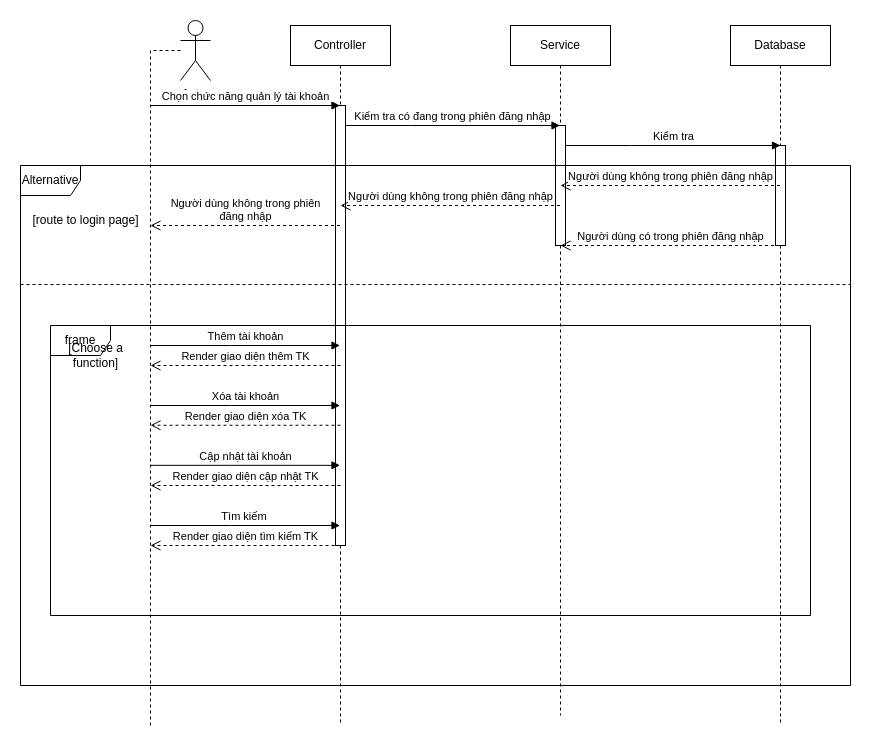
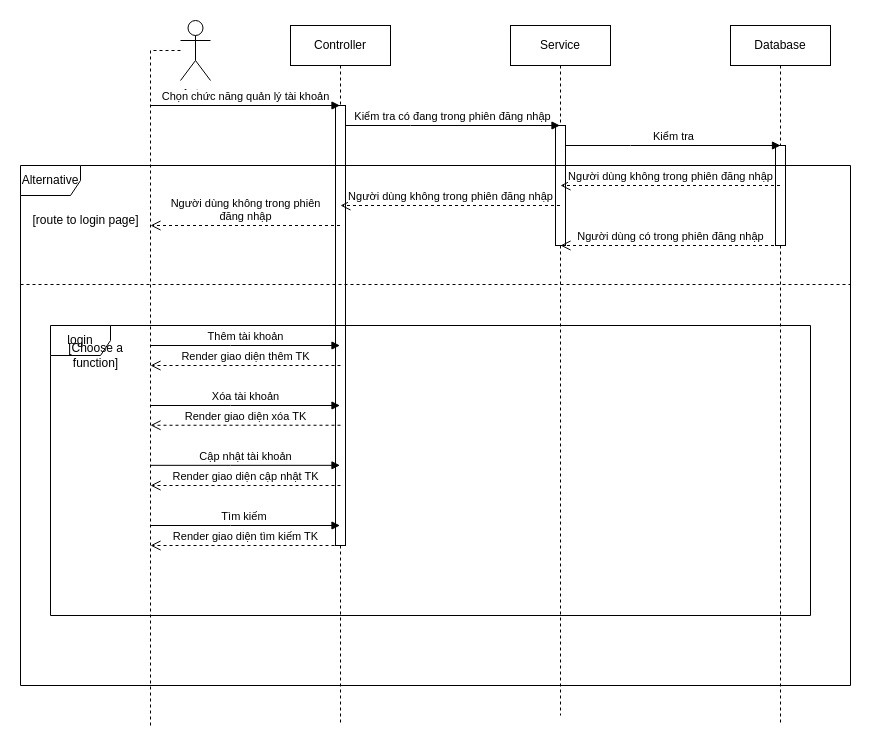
  <mxCell id="0" />
  <mxCell id="1" parent="0" />
  <mxCell id="2" value="Controller" style="shape=umlLifeline;perimeter=lifelinePerimeter;whiteSpace=wrap;html=1;container=1;dropTarget=0;collapsible=0;recursiveResize=0;outlineConnect=0;portConstraint=eastwest;newEdgeStyle={&quot;curved&quot;:0,&quot;rounded&quot;:0};" vertex="1" parent="1"><mxGeometry x="290" y="25" width="100" height="700" as="geometry" /></mxCell>
  <mxCell id="3" value="" style="html=1;points=[[0,0,0,0,5],[0,1,0,0,-5],[1,0,0,0,5],[1,1,0,0,-5]];perimeter=orthogonalPerimeter;outlineConnect=0;targetShapes=umlLifeline;portConstraint=eastwest;newEdgeStyle={&quot;curved&quot;:0,&quot;rounded&quot;:0};" vertex="1" parent="2"><mxGeometry x="45" y="80" width="10" height="440" as="geometry" /></mxCell>
  <mxCell id="4" style="edgeStyle=orthogonalEdgeStyle;rounded=0;orthogonalLoop=1;jettySize=auto;html=1;dashed=1;endArrow=none;startFill=0;" edge="1" parent="1" source="5"><mxGeometry relative="1" as="geometry"><mxPoint x="150" y="725" as="targetPoint" /><Array as="points"><mxPoint x="150" y="715" /><mxPoint x="150" y="715" /></Array></mxGeometry></mxCell>
  <mxCell id="5" value="Actor" style="shape=umlActor;verticalLabelPosition=bottom;verticalAlign=top;html=1;" vertex="1" parent="1"><mxGeometry x="180" y="20" width="30" height="60" as="geometry" /></mxCell>
  <mxCell id="6" value="Service" style="shape=umlLifeline;perimeter=lifelinePerimeter;whiteSpace=wrap;html=1;container=1;dropTarget=0;collapsible=0;recursiveResize=0;outlineConnect=0;portConstraint=eastwest;newEdgeStyle={&quot;curved&quot;:0,&quot;rounded&quot;:0};" vertex="1" parent="1"><mxGeometry x="510" y="25" width="100" height="690" as="geometry" /></mxCell>
  <mxCell id="7" value="" style="html=1;points=[[0,0,0,0,5],[0,1,0,0,-5],[1,0,0,0,5],[1,1,0,0,-5]];perimeter=orthogonalPerimeter;outlineConnect=0;targetShapes=umlLifeline;portConstraint=eastwest;newEdgeStyle={&quot;curved&quot;:0,&quot;rounded&quot;:0};" vertex="1" parent="6"><mxGeometry x="45" y="100" width="10" height="120" as="geometry" /></mxCell>
  <mxCell id="8" value="Database" style="shape=umlLifeline;perimeter=lifelinePerimeter;whiteSpace=wrap;html=1;container=1;dropTarget=0;collapsible=0;recursiveResize=0;outlineConnect=0;portConstraint=eastwest;newEdgeStyle={&quot;curved&quot;:0,&quot;rounded&quot;:0};" vertex="1" parent="1"><mxGeometry x="730" y="25" width="100" height="700" as="geometry" /></mxCell>
  <mxCell id="9" value="" style="html=1;points=[[0,0,0,0,5],[0,1,0,0,-5],[1,0,0,0,5],[1,1,0,0,-5]];perimeter=orthogonalPerimeter;outlineConnect=0;targetShapes=umlLifeline;portConstraint=eastwest;newEdgeStyle={&quot;curved&quot;:0,&quot;rounded&quot;:0};" vertex="1" parent="8"><mxGeometry x="45" y="120" width="10" height="100" as="geometry" /></mxCell>
  <mxCell id="10" value="Chọn chức năng quản lý tài khoản" style="html=1;verticalAlign=bottom;endArrow=block;curved=0;rounded=0;" edge="1" parent="1"><mxGeometry width="80" relative="1" as="geometry"><mxPoint x="150" y="105" as="sourcePoint" /><mxPoint x="339.5" y="105" as="targetPoint" /><Array as="points" /></mxGeometry></mxCell>
  <mxCell id="11" value="Kiểm tra có đang trong phiên đăng nhập" style="html=1;verticalAlign=bottom;endArrow=block;curved=0;rounded=0;" edge="1" parent="1" source="3" target="6"><mxGeometry width="80" relative="1" as="geometry"><mxPoint x="360" y="125" as="sourcePoint" /><mxPoint x="529.5" y="125" as="targetPoint" /><Array as="points"><mxPoint x="410" y="125" /></Array></mxGeometry></mxCell>
  <mxCell id="12" value="Kiểm tra" style="html=1;verticalAlign=bottom;endArrow=block;curved=0;rounded=0;" edge="1" parent="1" source="7"><mxGeometry width="80" relative="1" as="geometry"><mxPoint x="570" y="145" as="sourcePoint" /><mxPoint x="780" y="145" as="targetPoint" /><Array as="points"><mxPoint x="630" y="145" /></Array></mxGeometry></mxCell>
  <mxCell id="13" value="Người dùng không trong phiên đăng nhập" style="html=1;verticalAlign=bottom;endArrow=open;dashed=1;endSize=8;curved=0;rounded=0;" edge="1" parent="1"><mxGeometry relative="1" as="geometry"><mxPoint x="779.5" y="185" as="sourcePoint" /><mxPoint x="560" y="185" as="targetPoint" /></mxGeometry></mxCell>
  <mxCell id="14" value="Người dùng không trong phiên đăng nhập" style="html=1;verticalAlign=bottom;endArrow=open;dashed=1;endSize=8;curved=0;rounded=0;" edge="1" parent="1"><mxGeometry relative="1" as="geometry"><mxPoint x="559.5" y="205" as="sourcePoint" /><mxPoint x="340" y="205" as="targetPoint" /></mxGeometry></mxCell>
  <mxCell id="15" value="Người dùng không trong phiên&lt;div&gt;đăng nhập&lt;/div&gt;" style="html=1;verticalAlign=bottom;endArrow=open;dashed=1;endSize=8;curved=0;rounded=0;" edge="1" parent="1"><mxGeometry relative="1" as="geometry"><mxPoint x="339.5" y="225" as="sourcePoint" /><mxPoint x="150" y="225" as="targetPoint" /></mxGeometry></mxCell>
  <mxCell id="16" value="Alternative" style="shape=umlFrame;whiteSpace=wrap;html=1;pointerEvents=0;" vertex="1" parent="1"><mxGeometry x="20" y="165" width="830" height="520" as="geometry" /></mxCell>
  <mxCell id="17" value="[route to login page]" style="text;html=1;align=center;verticalAlign=middle;resizable=0;points=[];autosize=1;strokeColor=none;fillColor=none;" vertex="1" parent="1"><mxGeometry x="20" y="205" width="130" height="30" as="geometry" /></mxCell>
  <mxCell id="18" value="" style="line;strokeWidth=1;fillColor=none;align=left;verticalAlign=middle;spacingTop=-1;spacingLeft=3;spacingRight=3;rotatable=0;labelPosition=right;points=[];portConstraint=eastwest;strokeColor=inherit;dashed=1;" vertex="1" parent="1"><mxGeometry x="20" y="280" width="830" height="8" as="geometry" /></mxCell>
  <mxCell id="19" value="Người dùng có trong phiên đăng nhập" style="html=1;verticalAlign=bottom;endArrow=open;dashed=1;endSize=8;curved=0;rounded=0;" edge="1" parent="1" source="8"><mxGeometry relative="1" as="geometry"><mxPoint x="640" y="245" as="sourcePoint" /><mxPoint x="560" y="245" as="targetPoint" /></mxGeometry></mxCell>
- <mxCell id="20" value="frame" style="shape=umlFrame;whiteSpace=wrap;html=1;pointerEvents=0;" vertex="1" parent="1"><mxGeometry x="50" y="325" width="760" height="290" as="geometry" /></mxCell>
+ <mxCell id="20" value="login" style="shape=umlFrame;whiteSpace=wrap;html=1;pointerEvents=0;" vertex="1" parent="1"><mxGeometry x="50" y="325" width="760" height="290" as="geometry" /></mxCell>
  <mxCell id="21" value="Thêm tài khoản" style="html=1;verticalAlign=bottom;endArrow=block;curved=0;rounded=0;" edge="1" parent="1"><mxGeometry width="80" relative="1" as="geometry"><mxPoint x="150" y="345" as="sourcePoint" /><mxPoint x="339.5" y="345" as="targetPoint" /><Array as="points"><mxPoint x="230" y="345" /></Array></mxGeometry></mxCell>
  <mxCell id="22" value="[Choose a&lt;div&gt;function]&lt;/div&gt;" style="text;html=1;align=center;verticalAlign=middle;resizable=0;points=[];autosize=1;strokeColor=none;fillColor=none;" vertex="1" parent="1"><mxGeometry x="55" y="335" width="80" height="40" as="geometry" /></mxCell>
  <mxCell id="23" value="Xóa tài khoản" style="html=1;verticalAlign=bottom;endArrow=block;curved=0;rounded=0;" edge="1" parent="1"><mxGeometry x="0.0" width="80" relative="1" as="geometry"><mxPoint x="150" y="405" as="sourcePoint" /><mxPoint x="339.5" y="405" as="targetPoint" /><Array as="points"><mxPoint x="230" y="405" /></Array><mxPoint as="offset" /></mxGeometry></mxCell>
  <mxCell id="24" value="Cập nhật tài khoản" style="html=1;verticalAlign=bottom;endArrow=block;curved=0;rounded=0;" edge="1" parent="1"><mxGeometry width="80" relative="1" as="geometry"><mxPoint x="150" y="464.83" as="sourcePoint" /><mxPoint x="339.5" y="464.83" as="targetPoint" /><Array as="points"><mxPoint x="230" y="464.83" /></Array></mxGeometry></mxCell>
  <mxCell id="25" value="Tìm kiếm&amp;nbsp;" style="html=1;verticalAlign=bottom;endArrow=block;curved=0;rounded=0;" edge="1" parent="1"><mxGeometry width="80" relative="1" as="geometry"><mxPoint x="150" y="525" as="sourcePoint" /><mxPoint x="339.5" y="525" as="targetPoint" /><Array as="points"><mxPoint x="230" y="525" /></Array></mxGeometry></mxCell>
  <mxCell id="26" value="Render giao diện thêm TK" style="html=1;verticalAlign=bottom;endArrow=open;dashed=1;endSize=8;curved=0;rounded=0;" edge="1" parent="1"><mxGeometry relative="1" as="geometry"><mxPoint x="340" y="365" as="sourcePoint" /><mxPoint x="150" y="365" as="targetPoint" /></mxGeometry></mxCell>
  <mxCell id="27" value="Render giao diện xóa TK" style="html=1;verticalAlign=bottom;endArrow=open;dashed=1;endSize=8;curved=0;rounded=0;" edge="1" parent="1"><mxGeometry relative="1" as="geometry"><mxPoint x="340" y="424.76" as="sourcePoint" /><mxPoint x="150" y="424.76" as="targetPoint" /></mxGeometry></mxCell>
  <mxCell id="28" value="Render giao diện cập nhật TK" style="html=1;verticalAlign=bottom;endArrow=open;dashed=1;endSize=8;curved=0;rounded=0;" edge="1" parent="1"><mxGeometry relative="1" as="geometry"><mxPoint x="340" y="485" as="sourcePoint" /><mxPoint x="150" y="485" as="targetPoint" /></mxGeometry></mxCell>
  <mxCell id="29" value="Render giao diện tìm kiếm TK" style="html=1;verticalAlign=bottom;endArrow=open;dashed=1;endSize=8;curved=0;rounded=0;" edge="1" parent="1"><mxGeometry relative="1" as="geometry"><mxPoint x="340" y="545" as="sourcePoint" /><mxPoint x="150" y="545" as="targetPoint" /></mxGeometry></mxCell>
